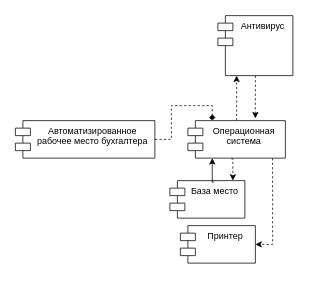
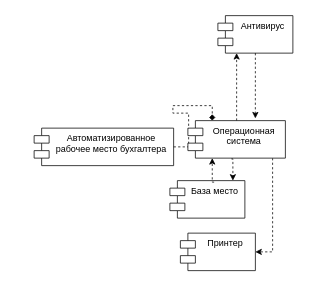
  <mxCell id="0" />
  <mxCell id="1" parent="0" />
- <mxCell id="2" value="Автоматизированное рабочее место бухгалтера" style="shape=module;align=left;spacingLeft=20;align=center;verticalAlign=top;whiteSpace=wrap;html=1;" parent="1" vertex="1"><mxGeometry x="20" y="160" width="186" height="50" as="geometry" /></mxCell>
+ <mxCell id="2" value="Автоматизированное рабочее место бухгалтера" style="shape=module;align=left;spacingLeft=20;align=center;verticalAlign=top;whiteSpace=wrap;html=1;" parent="1" vertex="1"><mxGeometry x="45" y="170" width="186" height="50" as="geometry" /></mxCell>
  <mxCell id="3" style="edgeStyle=orthogonalEdgeStyle;rounded=0;orthogonalLoop=1;jettySize=auto;html=1;entryX=1;entryY=0.5;entryDx=0;entryDy=0;dashed=1;exitX=0.869;exitY=1;exitDx=0;exitDy=0;exitPerimeter=0;" parent="1" source="9" target="4" edge="1"><mxGeometry relative="1" as="geometry" /></mxCell>
- <mxCell id="4" value="Принтер" style="shape=module;align=left;spacingLeft=20;align=center;verticalAlign=top;whiteSpace=wrap;html=1;" parent="1" vertex="1"><mxGeometry x="240" y="300" width="100" height="50" as="geometry" /></mxCell>
+ <mxCell id="4" value="Принтер" style="shape=module;align=left;spacingLeft=20;align=center;verticalAlign=top;whiteSpace=wrap;html=1;" parent="1" vertex="1"><mxGeometry x="240" y="310" width="100" height="50" as="geometry" /></mxCell>
  <mxCell id="5" value="База место" style="shape=module;align=left;spacingLeft=20;align=center;verticalAlign=top;whiteSpace=wrap;html=1;" parent="1" vertex="1"><mxGeometry x="226" y="240" width="100" height="50" as="geometry" /></mxCell>
  <mxCell id="6" style="edgeStyle=orthogonalEdgeStyle;rounded=0;orthogonalLoop=1;jettySize=auto;html=1;exitX=0.5;exitY=0;exitDx=0;exitDy=0;dashed=1;entryX=0.25;entryY=1;entryDx=0;entryDy=0;" parent="1" source="9" target="7" edge="1"><mxGeometry relative="1" as="geometry" /></mxCell>
- <mxCell id="7" value="Антивирус" style="shape=module;align=left;spacingLeft=20;align=center;verticalAlign=top;whiteSpace=wrap;html=1;" parent="1" vertex="1"><mxGeometry x="290" y="20" width="100" height="80" as="geometry" /></mxCell>
+ <mxCell id="7" value="Антивирус" style="shape=module;align=left;spacingLeft=20;align=center;verticalAlign=top;whiteSpace=wrap;html=1;" parent="1" vertex="1"><mxGeometry x="290" y="20" width="100" height="50" as="geometry" /></mxCell>
  <mxCell id="8" style="edgeStyle=orthogonalEdgeStyle;rounded=0;orthogonalLoop=1;jettySize=auto;html=1;exitX=1;exitY=0.5;exitDx=0;exitDy=0;entryX=0.25;entryY=0;entryDx=0;entryDy=0;dashed=1;endArrow=diamond;" parent="1" source="2" target="9" edge="1"><mxGeometry relative="1" as="geometry"><mxPoint x="350" y="412.5" as="sourcePoint" /></mxGeometry></mxCell>
  <mxCell id="9" value="Операционная система" style="shape=module;align=left;spacingLeft=20;align=center;verticalAlign=top;whiteSpace=wrap;html=1;" parent="1" vertex="1"><mxGeometry x="250" y="160" width="130" height="50" as="geometry" /></mxCell>
- <mxCell id="10" style="edgeStyle=orthogonalEdgeStyle;rounded=0;orthogonalLoop=1;jettySize=auto;html=1;exitX=0.59;exitY=0.04;exitDx=0;exitDy=0;entryX=0.25;entryY=1;entryDx=0;entryDy=0;dashed=0;exitPerimeter=0;" parent="1" source="5" target="9" edge="1"><mxGeometry relative="1" as="geometry" /></mxCell>
+ <mxCell id="10" style="edgeStyle=orthogonalEdgeStyle;rounded=0;orthogonalLoop=1;jettySize=auto;html=1;exitX=0.59;exitY=0.04;exitDx=0;exitDy=0;entryX=0.25;entryY=1;entryDx=0;entryDy=0;dashed=1;exitPerimeter=0;" parent="1" source="5" target="9" edge="1"><mxGeometry relative="1" as="geometry" /></mxCell>
  <mxCell id="11" style="edgeStyle=orthogonalEdgeStyle;rounded=0;orthogonalLoop=1;jettySize=auto;html=1;exitX=0.446;exitY=1.02;exitDx=0;exitDy=0;dashed=1;exitPerimeter=0;" edge="1" parent="1" source="9"><mxGeometry relative="1" as="geometry"><mxPoint x="130" y="340" as="sourcePoint" /><mxPoint x="310" y="240" as="targetPoint" /></mxGeometry></mxCell>
  <mxCell id="12" style="edgeStyle=orthogonalEdgeStyle;rounded=0;orthogonalLoop=1;jettySize=auto;html=1;exitX=0.5;exitY=1;exitDx=0;exitDy=0;dashed=1;entryX=0.692;entryY=-0.06;entryDx=0;entryDy=0;entryPerimeter=0;" edge="1" parent="1" source="7" target="9"><mxGeometry relative="1" as="geometry"><mxPoint x="325" y="170" as="sourcePoint" /><mxPoint x="440" y="100" as="targetPoint" /></mxGeometry></mxCell>
